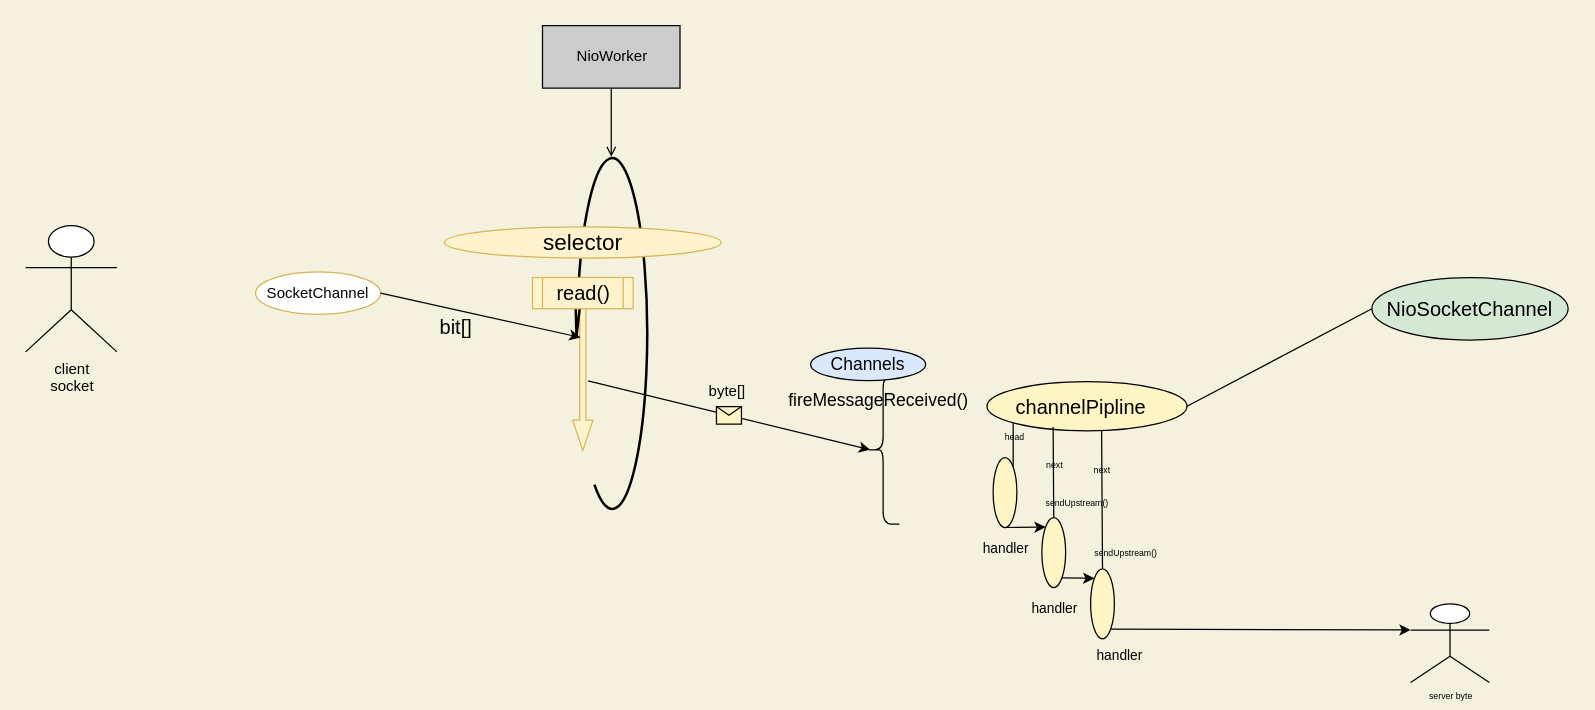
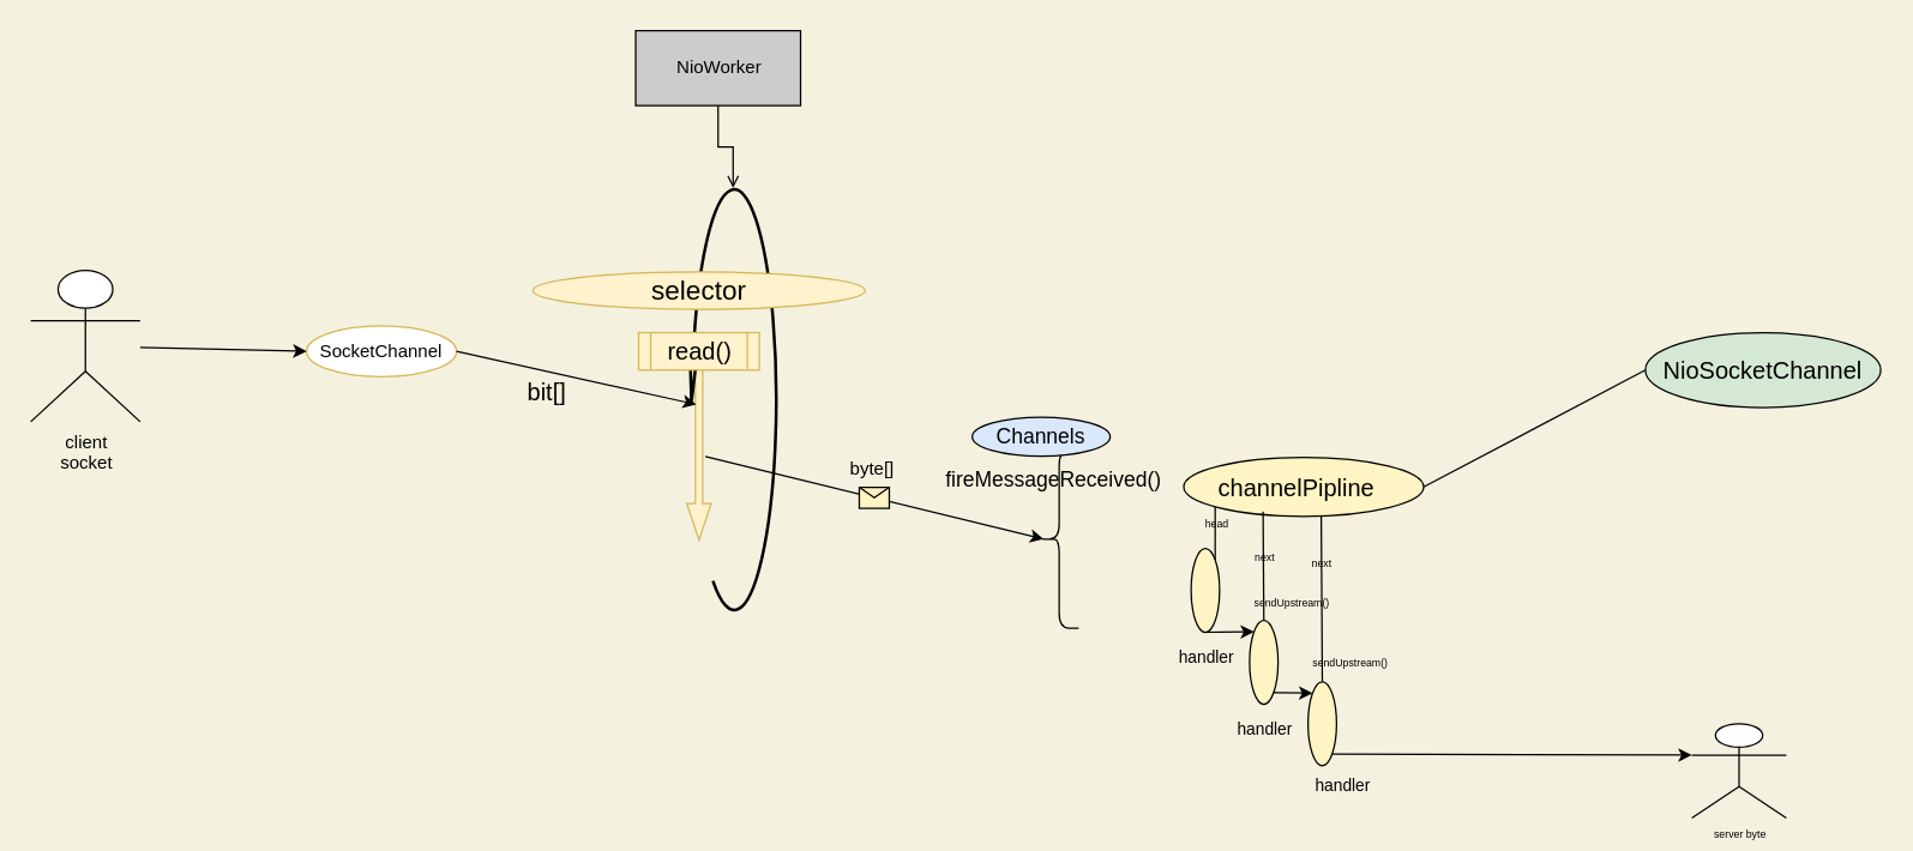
  <mxCell id="0" />
  <mxCell id="1" parent="0" />
  <mxCell id="2" value="" style="shape=singleArrow;direction=south;whiteSpace=wrap;html=1;fontSize=16;fillColor=#fff2cc;strokeColor=#d6b656;" parent="1" vertex="1"><mxGeometry x="457.63" y="238" width="16.25" height="122" as="geometry" /></mxCell>
  <mxCell id="3" value="client&lt;br&gt;socket" style="shape=umlActor;verticalLabelPosition=bottom;verticalAlign=top;html=1;fontFamily=Helvetica;fontSize=12;fontColor=default;align=center;strokeColor=default;fillColor=default;" parent="1" vertex="1"><mxGeometry x="20" y="180" width="73" height="101" as="geometry" /></mxCell>
- <mxCell id="4" value="NioWorker" style="html=1;fillColor=#CCCCCC;" parent="1" vertex="1"><mxGeometry x="433.5" y="20" width="110" height="50" as="geometry" /></mxCell>
+ <mxCell id="4" value="NioWorker" style="html=1;fillColor=#CCCCCC;" parent="1" vertex="1"><mxGeometry x="423.5" y="20" width="110" height="50" as="geometry" /></mxCell>
  <mxCell id="5" value="SocketChannel" style="ellipse;whiteSpace=wrap;html=1;fillColor=#FFFFFF;strokeColor=#d6b656;" parent="1" vertex="1"><mxGeometry x="204" y="217" width="100" height="34" as="geometry" /></mxCell>
  <mxCell id="6" style="edgeStyle=orthogonalEdgeStyle;rounded=0;orthogonalLoop=1;jettySize=auto;html=1;entryX=0.5;entryY=1;entryDx=0;entryDy=0;fontSize=18;startArrow=open;startFill=0;endArrow=none;endFill=0;" parent="1" source="7" target="4" edge="1"><mxGeometry relative="1" as="geometry" /></mxCell>
  <mxCell id="7" value="" style="verticalLabelPosition=bottom;html=1;verticalAlign=top;strokeWidth=2;shape=mxgraph.lean_mapping.physical_pull;pointerEvents=1;fillColor=#FFFA75;rotation=-180;" parent="1" vertex="1"><mxGeometry x="459.5" y="125" width="58" height="283" as="geometry" /></mxCell>
  <mxCell id="8" value="read()" style="shape=process;whiteSpace=wrap;html=1;backgroundOutline=1;fontSize=16;fillColor=#fff2cc;strokeColor=#d6b656;" parent="1" vertex="1"><mxGeometry x="425.5" y="221.5" width="80.5" height="25" as="geometry" /></mxCell>
  <mxCell id="9" value="selector" style="ellipse;whiteSpace=wrap;html=1;fillColor=#fff2cc;strokeColor=#d6b656;fontSize=18;" parent="1" vertex="1"><mxGeometry x="355" y="181" width="221.5" height="25" as="geometry" /></mxCell>
+ <mxCell id="10" value="" style="endArrow=classic;html=1;rounded=0;fontSize=16;entryX=0;entryY=0.5;entryDx=0;entryDy=0;" parent="1" source="3" target="5" edge="1"><mxGeometry width="50" height="50" relative="1" as="geometry"><mxPoint x="180" y="322" as="sourcePoint" /><mxPoint x="230" y="272" as="targetPoint" /></mxGeometry></mxCell>
  <mxCell id="11" value="NioSocketChannel" style="ellipse;whiteSpace=wrap;html=1;fontSize=16;fillColor=#d5e8d4;" parent="1" vertex="1"><mxGeometry x="1097" y="221.5" width="157" height="50" as="geometry" /></mxCell>
  <mxCell id="12" value="" style="endArrow=classic;html=1;rounded=0;fontSize=16;exitX=1;exitY=0.5;exitDx=0;exitDy=0;entryX=0.258;entryY=0.61;entryDx=0;entryDy=0;entryPerimeter=0;" parent="1" source="5" target="2" edge="1"><mxGeometry width="50" height="50" relative="1" as="geometry"><mxPoint x="205" y="363" as="sourcePoint" /><mxPoint x="460" y="268" as="targetPoint" /></mxGeometry></mxCell>
  <mxCell id="13" value="bit[]" style="edgeLabel;html=1;align=center;verticalAlign=middle;resizable=0;points=[];fontSize=16;labelBackgroundColor=none;" parent="12" vertex="1" connectable="0"><mxGeometry x="-0.401" relative="1" as="geometry"><mxPoint x="12" y="16" as="offset" /></mxGeometry></mxCell>
  <mxCell id="14" value="" style="endArrow=classic;html=1;rounded=0;fontSize=16;entryX=0.1;entryY=0.5;entryDx=0;entryDy=0;exitX=0.542;exitY=0.239;exitDx=0;exitDy=0;exitPerimeter=0;entryPerimeter=0;" parent="1" source="2" target="20" edge="1"><mxGeometry relative="1" as="geometry"><mxPoint x="530" y="377" as="sourcePoint" /><mxPoint x="630" y="377" as="targetPoint" /></mxGeometry></mxCell>
  <mxCell id="15" value="" style="shape=message;html=1;outlineConnect=0;labelBackgroundColor=none;fontSize=16;fillColor=#FFF4C3;" parent="14" vertex="1"><mxGeometry width="20" height="14" relative="1" as="geometry"><mxPoint x="-10" y="-7" as="offset" /></mxGeometry></mxCell>
  <mxCell id="16" value="fireMessageReceived()" style="text;html=1;align=center;verticalAlign=middle;resizable=0;points=[];autosize=1;strokeColor=none;fillColor=none;fontSize=14;" parent="1" vertex="1"><mxGeometry x="625" y="309" width="154" height="21" as="geometry" /></mxCell>
  <mxCell id="17" value="" style="ellipse;whiteSpace=wrap;html=1;fontFamily=Helvetica;fontSize=14;fontColor=default;align=center;strokeColor=default;fillColor=#FFF4C3;rotation=90;" parent="1" vertex="1"><mxGeometry x="849.43" y="244.5" width="39.34" height="160" as="geometry" /></mxCell>
  <mxCell id="18" value="channelPipline" style="text;html=1;align=center;verticalAlign=middle;resizable=0;points=[];autosize=1;strokeColor=none;fillColor=none;fontSize=16;" parent="1" vertex="1"><mxGeometry x="807" y="313" width="114" height="23" as="geometry" /></mxCell>
  <mxCell id="19" value="" style="endArrow=none;html=1;rounded=0;fontSize=14;entryX=0;entryY=0.5;entryDx=0;entryDy=0;exitX=0.5;exitY=0;exitDx=0;exitDy=0;exitPerimeter=0;endFill=0;" parent="1" source="17" target="11" edge="1"><mxGeometry width="50" height="50" relative="1" as="geometry"><mxPoint x="717" y="542.5" as="sourcePoint" /><mxPoint x="767" y="492.5" as="targetPoint" /></mxGeometry></mxCell>
  <mxCell id="20" value="" style="shape=curlyBracket;whiteSpace=wrap;html=1;rounded=1;labelBackgroundColor=none;fontSize=14;fillColor=#FFF4C3;" parent="1" vertex="1"><mxGeometry x="693" y="300" width="26" height="118.75" as="geometry" /></mxCell>
  <mxCell id="21" value="byte[]" style="text;html=1;align=center;verticalAlign=middle;resizable=0;points=[];autosize=1;strokeColor=none;fillColor=none;" vertex="1" parent="1"><mxGeometry x="560" y="304" width="42" height="18" as="geometry" /></mxCell>
  <mxCell id="22" value="&lt;span style=&quot;font-size: 14px;&quot;&gt;Channels&lt;/span&gt;" style="ellipse;whiteSpace=wrap;html=1;fillColor=#dae8fc;" vertex="1" parent="1"><mxGeometry x="648" y="278" width="92" height="26" as="geometry" /></mxCell>
  <mxCell id="23" value="" style="ellipse;whiteSpace=wrap;html=1;fontSize=16;fillColor=#FFF4C3;" vertex="1" parent="1"><mxGeometry x="794" y="365.5" width="19" height="56" as="geometry" /></mxCell>
  <mxCell id="24" value="" style="ellipse;whiteSpace=wrap;html=1;fontSize=16;fillColor=#FFF4C3;" vertex="1" parent="1"><mxGeometry x="833" y="413.5" width="19" height="56" as="geometry" /></mxCell>
  <mxCell id="25" value="" style="endArrow=classic;html=1;rounded=0;fontSize=16;entryX=0;entryY=0;entryDx=0;entryDy=0;exitX=0.5;exitY=1;exitDx=0;exitDy=0;" edge="1" parent="1" source="23" target="24"><mxGeometry width="50" height="50" relative="1" as="geometry"><mxPoint x="746" y="573.5" as="sourcePoint" /><mxPoint x="796" y="523.5" as="targetPoint" /></mxGeometry></mxCell>
  <mxCell id="26" value="" style="ellipse;whiteSpace=wrap;html=1;fontSize=16;fillColor=#FFF4C3;" vertex="1" parent="1"><mxGeometry x="872" y="454.5" width="19" height="56" as="geometry" /></mxCell>
  <mxCell id="27" value="" style="endArrow=classic;html=1;rounded=0;fontSize=16;entryX=0;entryY=0;entryDx=0;entryDy=0;exitX=1;exitY=1;exitDx=0;exitDy=0;" edge="1" parent="1" source="24" target="26"><mxGeometry width="50" height="50" relative="1" as="geometry"><mxPoint x="799" y="538.5" as="sourcePoint" /><mxPoint x="849" y="488.5" as="targetPoint" /></mxGeometry></mxCell>
  <mxCell id="28" value="" style="endArrow=none;html=1;rounded=0;fontSize=16;entryX=1;entryY=0;entryDx=0;entryDy=0;exitX=0.843;exitY=0.869;exitDx=0;exitDy=0;exitPerimeter=0;strokeWidth=1;endFill=0;" edge="1" parent="1" source="17" target="23"><mxGeometry width="50" height="50" relative="1" as="geometry"><mxPoint x="875" y="286.5" as="sourcePoint" /><mxPoint x="925" y="236.5" as="targetPoint" /></mxGeometry></mxCell>
  <mxCell id="29" value="head" style="edgeLabel;html=1;align=center;verticalAlign=middle;resizable=0;points=[];fontSize=7;labelBackgroundColor=none;" vertex="1" connectable="0" parent="28"><mxGeometry x="-0.292" relative="1" as="geometry"><mxPoint as="offset" /></mxGeometry></mxCell>
  <mxCell id="30" value="handler" style="text;html=1;align=center;verticalAlign=middle;resizable=0;points=[];autosize=1;strokeColor=none;fillColor=none;fontSize=11;" vertex="1" parent="1"><mxGeometry x="868" y="515.5" width="53" height="17" as="geometry" /></mxCell>
  <mxCell id="31" value="sendUpstream()" style="text;html=1;align=center;verticalAlign=middle;resizable=0;points=[];autosize=1;strokeColor=none;fillColor=none;fontSize=7;" vertex="1" parent="1"><mxGeometry x="848" y="437" width="103" height="12" as="geometry" /></mxCell>
  <mxCell id="32" value="sendUpstream()" style="text;html=1;align=center;verticalAlign=middle;resizable=0;points=[];autosize=1;strokeColor=none;fillColor=none;fontSize=7;" vertex="1" parent="1"><mxGeometry x="809" y="396.5" width="103" height="12" as="geometry" /></mxCell>
  <mxCell id="33" value="handler" style="text;html=1;align=center;verticalAlign=middle;resizable=0;points=[];autosize=1;strokeColor=none;fillColor=none;fontSize=11;" vertex="1" parent="1"><mxGeometry x="816" y="477.5" width="53" height="17" as="geometry" /></mxCell>
  <mxCell id="34" value="handler" style="text;html=1;align=center;verticalAlign=middle;resizable=0;points=[];autosize=1;strokeColor=none;fillColor=none;fontSize=11;" vertex="1" parent="1"><mxGeometry x="777" y="429.5" width="53" height="17" as="geometry" /></mxCell>
  <mxCell id="35" value="server byte" style="shape=umlActor;verticalLabelPosition=bottom;verticalAlign=top;html=1;outlineConnect=0;fontSize=7;fillColor=#FFFFFF;" vertex="1" parent="1"><mxGeometry x="1128" y="482.5" width="63" height="63" as="geometry" /></mxCell>
  <mxCell id="36" value="" style="endArrow=classic;html=1;rounded=0;fontSize=7;entryX=0;entryY=0.333;entryDx=0;entryDy=0;entryPerimeter=0;exitX=1;exitY=1;exitDx=0;exitDy=0;" edge="1" parent="1" source="26" target="35"><mxGeometry width="50" height="50" relative="1" as="geometry"><mxPoint x="791" y="623.5" as="sourcePoint" /><mxPoint x="841" y="573.5" as="targetPoint" /></mxGeometry></mxCell>
  <mxCell id="37" value="" style="endArrow=none;html=1;rounded=0;fontSize=7;entryX=0.5;entryY=0;entryDx=0;entryDy=0;strokeWidth=1;endFill=0;" edge="1" parent="1" target="24"><mxGeometry width="50" height="50" relative="1" as="geometry"><mxPoint x="842" y="341" as="sourcePoint" /><mxPoint x="953" y="365" as="targetPoint" /></mxGeometry></mxCell>
  <mxCell id="38" value="next" style="edgeLabel;html=1;align=center;verticalAlign=middle;resizable=0;points=[];fontSize=7;labelBackgroundColor=none;" vertex="1" connectable="0" parent="37"><mxGeometry x="-0.146" relative="1" as="geometry"><mxPoint as="offset" /></mxGeometry></mxCell>
  <mxCell id="39" value="" style="endArrow=none;html=1;rounded=0;fontSize=7;entryX=0.5;entryY=0;entryDx=0;entryDy=0;exitX=0.985;exitY=0.427;exitDx=0;exitDy=0;exitPerimeter=0;strokeWidth=1;endFill=0;" edge="1" parent="1" source="17" target="26"><mxGeometry width="50" height="50" relative="1" as="geometry"><mxPoint x="692" y="504" as="sourcePoint" /><mxPoint x="742" y="454" as="targetPoint" /></mxGeometry></mxCell>
  <mxCell id="40" value="next" style="edgeLabel;html=1;align=center;verticalAlign=middle;resizable=0;points=[];fontSize=7;labelBackgroundColor=none;" vertex="1" connectable="0" parent="39"><mxGeometry x="-0.428" relative="1" as="geometry"><mxPoint as="offset" /></mxGeometry></mxCell>
